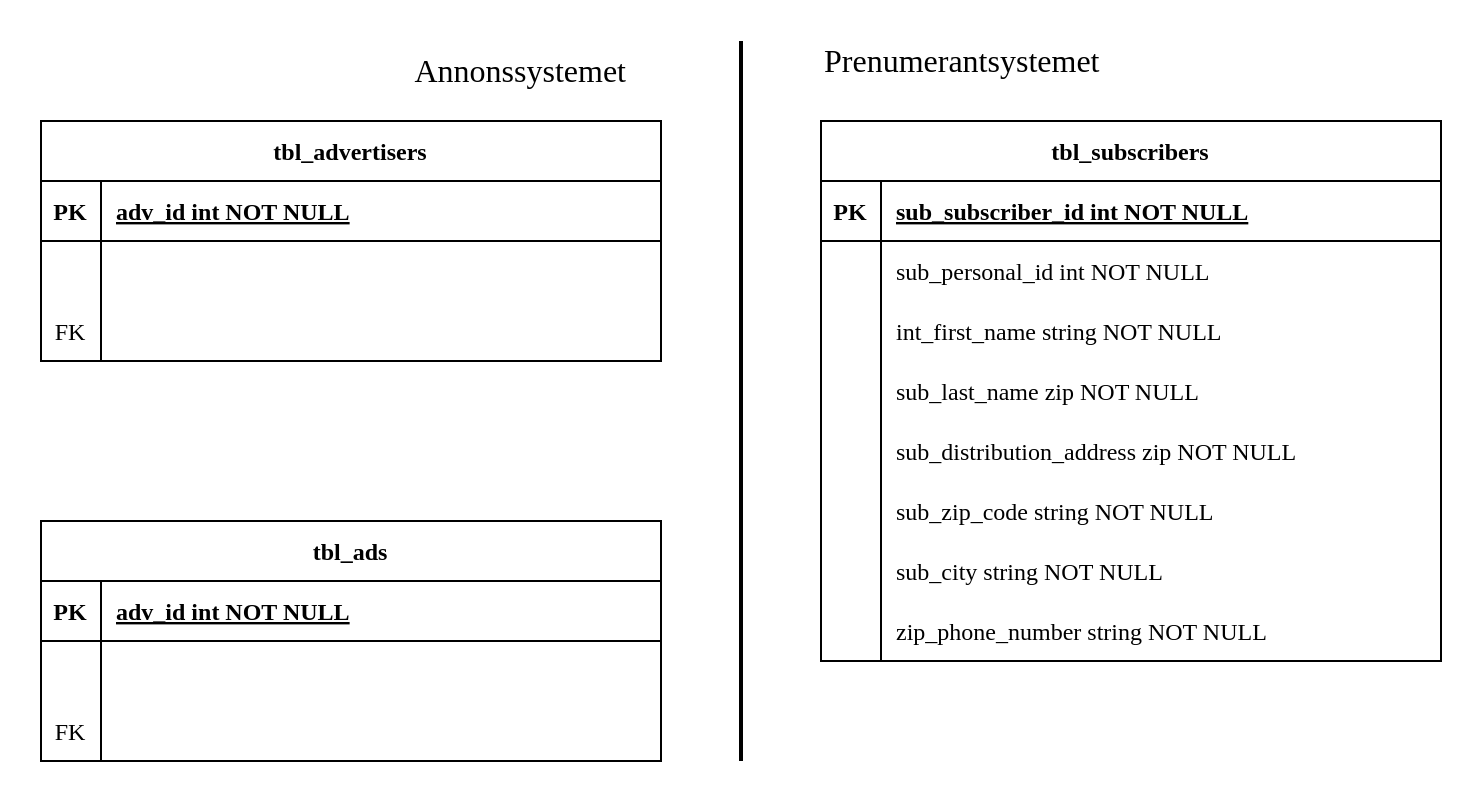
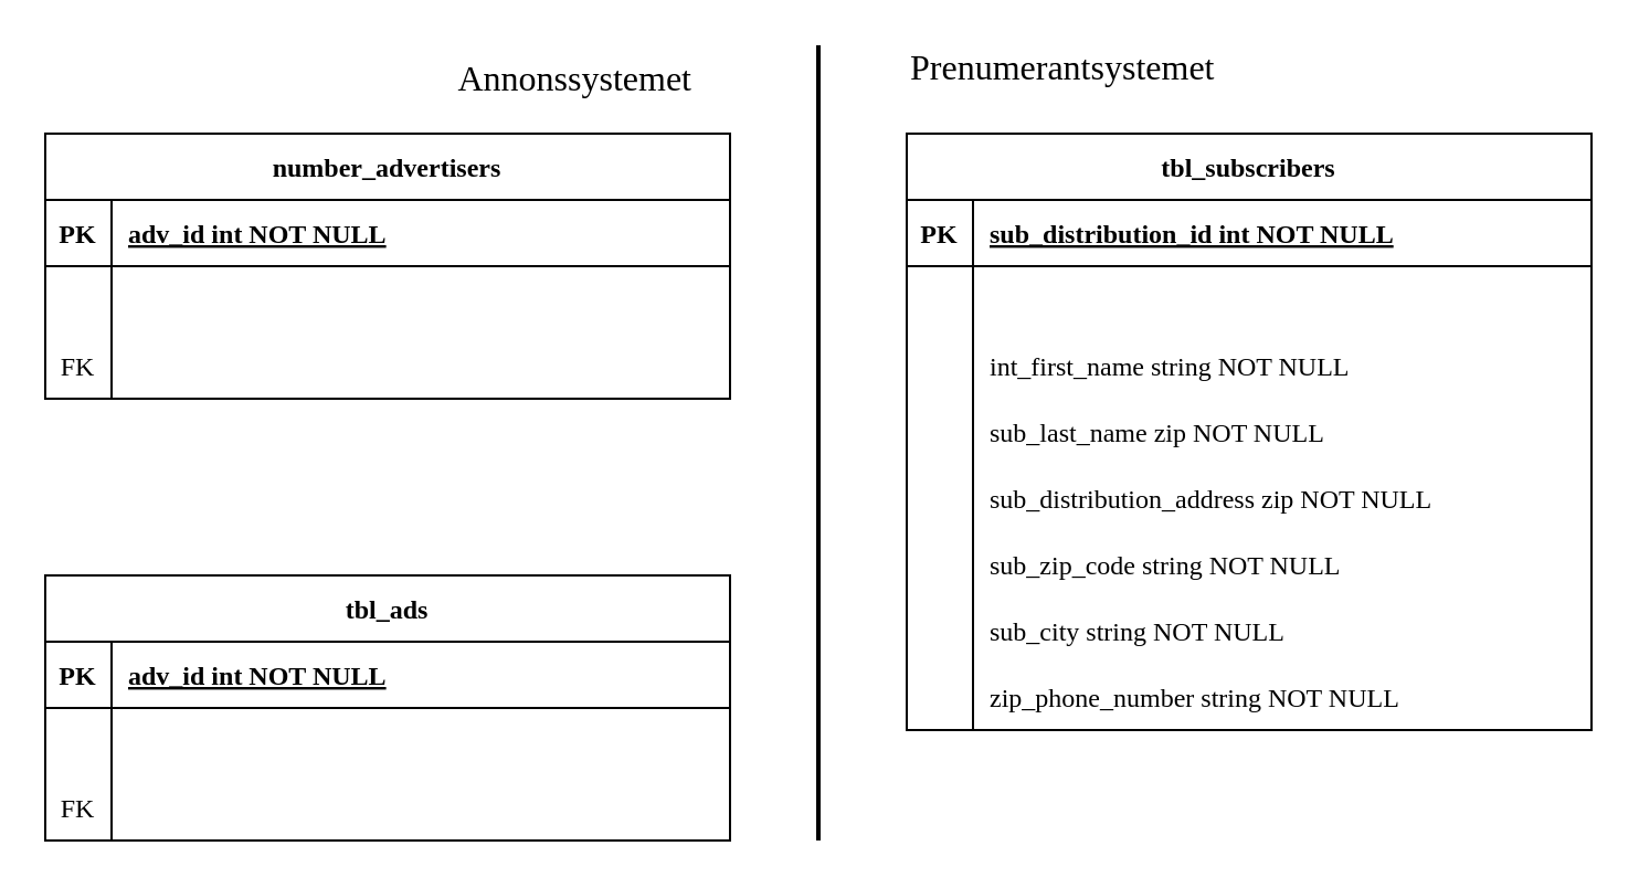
  <mxCell id="0" />
  <mxCell id="1" parent="0" />
  <mxCell id="2" value="tbl_subscribers" style="shape=table;startSize=30;container=1;collapsible=1;childLayout=tableLayout;fixedRows=1;rowLines=0;fontStyle=1;align=center;resizeLast=1;fontFamily=Garamond;" parent="1" vertex="1"><mxGeometry x="410" y="60" width="310" height="270" as="geometry" /></mxCell>
  <mxCell id="3" value="" style="shape=partialRectangle;collapsible=0;dropTarget=0;pointerEvents=0;fillColor=none;points=[[0,0.5],[1,0.5]];portConstraint=eastwest;top=0;left=0;right=0;bottom=1;fontFamily=Garamond;" parent="2" vertex="1"><mxGeometry y="30" width="310" height="30" as="geometry" /></mxCell>
  <mxCell id="4" value="PK" style="shape=partialRectangle;overflow=hidden;connectable=0;fillColor=none;top=0;left=0;bottom=0;right=0;fontStyle=1;fontFamily=Garamond;" parent="3" vertex="1"><mxGeometry width="30" height="30" as="geometry" /></mxCell>
- <mxCell id="5" value="sub_subscriber_id int NOT NULL " style="shape=partialRectangle;overflow=hidden;connectable=0;fillColor=none;top=0;left=0;bottom=0;right=0;align=left;spacingLeft=6;fontStyle=5;fontFamily=Garamond;" parent="3" vertex="1"><mxGeometry x="30" width="280" height="30" as="geometry" /></mxCell>
+ <mxCell id="5" value="sub_distribution_id int NOT NULL " style="shape=partialRectangle;overflow=hidden;connectable=0;fillColor=none;top=0;left=0;bottom=0;right=0;align=left;spacingLeft=6;fontStyle=5;fontFamily=Garamond;" parent="3" vertex="1"><mxGeometry x="30" width="280" height="30" as="geometry" /></mxCell>
  <mxCell id="6" value="" style="shape=partialRectangle;collapsible=0;dropTarget=0;pointerEvents=0;fillColor=none;points=[[0,0.5],[1,0.5]];portConstraint=eastwest;top=0;left=0;right=0;bottom=0;fontFamily=Garamond;" parent="2" vertex="1"><mxGeometry y="60" width="310" height="30" as="geometry" /></mxCell>
  <mxCell id="7" value="" style="shape=partialRectangle;overflow=hidden;connectable=0;fillColor=none;top=0;left=0;bottom=0;right=0;fontFamily=Garamond;" parent="6" vertex="1"><mxGeometry width="30" height="30" as="geometry" /></mxCell>
- <mxCell id="8" value="sub_personal_id int NOT NULL" style="shape=partialRectangle;overflow=hidden;connectable=0;fillColor=none;top=0;left=0;bottom=0;right=0;align=left;spacingLeft=6;fontFamily=Garamond;" parent="6" vertex="1"><mxGeometry x="30" width="280" height="30" as="geometry" /></mxCell>
  <mxCell id="9" value="" style="shape=partialRectangle;collapsible=0;dropTarget=0;pointerEvents=0;fillColor=none;points=[[0,0.5],[1,0.5]];portConstraint=eastwest;top=0;left=0;right=0;bottom=0;fontFamily=Garamond;" parent="2" vertex="1"><mxGeometry y="90" width="310" height="30" as="geometry" /></mxCell>
  <mxCell id="10" value="" style="shape=partialRectangle;overflow=hidden;connectable=0;fillColor=none;top=0;left=0;bottom=0;right=0;fontFamily=Garamond;" parent="9" vertex="1"><mxGeometry width="30" height="30" as="geometry" /></mxCell>
  <mxCell id="11" value="int_first_name string NOT NULL" style="shape=partialRectangle;overflow=hidden;connectable=0;fillColor=none;top=0;left=0;bottom=0;right=0;align=left;spacingLeft=6;fontFamily=Garamond;" parent="9" vertex="1"><mxGeometry x="30" width="280" height="30" as="geometry" /></mxCell>
  <mxCell id="12" value="" style="shape=partialRectangle;collapsible=0;dropTarget=0;pointerEvents=0;fillColor=none;points=[[0,0.5],[1,0.5]];portConstraint=eastwest;top=0;left=0;right=0;bottom=0;fontFamily=Garamond;" vertex="1" parent="2"><mxGeometry y="120" width="310" height="30" as="geometry" /></mxCell>
  <mxCell id="13" value="" style="shape=partialRectangle;overflow=hidden;connectable=0;fillColor=none;top=0;left=0;bottom=0;right=0;fontFamily=Garamond;" vertex="1" parent="12"><mxGeometry width="30" height="30" as="geometry" /></mxCell>
  <mxCell id="14" value="sub_last_name zip NOT NULL" style="shape=partialRectangle;overflow=hidden;connectable=0;fillColor=none;top=0;left=0;bottom=0;right=0;align=left;spacingLeft=6;fontFamily=Garamond;" vertex="1" parent="12"><mxGeometry x="30" width="280" height="30" as="geometry" /></mxCell>
  <mxCell id="15" value="" style="shape=partialRectangle;collapsible=0;dropTarget=0;pointerEvents=0;fillColor=none;points=[[0,0.5],[1,0.5]];portConstraint=eastwest;top=0;left=0;right=0;bottom=0;fontFamily=Garamond;" vertex="1" parent="2"><mxGeometry y="150" width="310" height="30" as="geometry" /></mxCell>
  <mxCell id="16" value="" style="shape=partialRectangle;overflow=hidden;connectable=0;fillColor=none;top=0;left=0;bottom=0;right=0;fontFamily=Garamond;" vertex="1" parent="15"><mxGeometry width="30" height="30" as="geometry" /></mxCell>
  <mxCell id="17" value="sub_distribution_address zip NOT NULL" style="shape=partialRectangle;overflow=hidden;connectable=0;fillColor=none;top=0;left=0;bottom=0;right=0;align=left;spacingLeft=6;fontFamily=Garamond;" vertex="1" parent="15"><mxGeometry x="30" width="280" height="30" as="geometry" /></mxCell>
  <mxCell id="18" value="" style="shape=partialRectangle;collapsible=0;dropTarget=0;pointerEvents=0;fillColor=none;points=[[0,0.5],[1,0.5]];portConstraint=eastwest;top=0;left=0;right=0;bottom=0;fontFamily=Garamond;" vertex="1" parent="2"><mxGeometry y="180" width="310" height="30" as="geometry" /></mxCell>
  <mxCell id="19" value="" style="shape=partialRectangle;overflow=hidden;connectable=0;fillColor=none;top=0;left=0;bottom=0;right=0;fontFamily=Garamond;" vertex="1" parent="18"><mxGeometry width="30" height="30" as="geometry" /></mxCell>
  <mxCell id="20" value="sub_zip_code string NOT NULL" style="shape=partialRectangle;overflow=hidden;connectable=0;fillColor=none;top=0;left=0;bottom=0;right=0;align=left;spacingLeft=6;fontFamily=Garamond;" vertex="1" parent="18"><mxGeometry x="30" width="280" height="30" as="geometry" /></mxCell>
  <mxCell id="21" value="" style="shape=partialRectangle;collapsible=0;dropTarget=0;pointerEvents=0;fillColor=none;points=[[0,0.5],[1,0.5]];portConstraint=eastwest;top=0;left=0;right=0;bottom=0;fontFamily=Garamond;" vertex="1" parent="2"><mxGeometry y="210" width="310" height="30" as="geometry" /></mxCell>
  <mxCell id="22" value="" style="shape=partialRectangle;overflow=hidden;connectable=0;fillColor=none;top=0;left=0;bottom=0;right=0;fontFamily=Garamond;" vertex="1" parent="21"><mxGeometry width="30" height="30" as="geometry" /></mxCell>
  <mxCell id="23" value="sub_city string NOT NULL" style="shape=partialRectangle;overflow=hidden;connectable=0;fillColor=none;top=0;left=0;bottom=0;right=0;align=left;spacingLeft=6;fontFamily=Garamond;" vertex="1" parent="21"><mxGeometry x="30" width="280" height="30" as="geometry" /></mxCell>
  <mxCell id="24" value="" style="shape=partialRectangle;collapsible=0;dropTarget=0;pointerEvents=0;fillColor=none;points=[[0,0.5],[1,0.5]];portConstraint=eastwest;top=0;left=0;right=0;bottom=0;fontFamily=Garamond;" vertex="1" parent="2"><mxGeometry y="240" width="310" height="30" as="geometry" /></mxCell>
  <mxCell id="25" value="" style="shape=partialRectangle;overflow=hidden;connectable=0;fillColor=none;top=0;left=0;bottom=0;right=0;fontFamily=Garamond;" vertex="1" parent="24"><mxGeometry width="30" height="30" as="geometry" /></mxCell>
  <mxCell id="26" value="zip_phone_number string NOT NULL" style="shape=partialRectangle;overflow=hidden;connectable=0;fillColor=none;top=0;left=0;bottom=0;right=0;align=left;spacingLeft=6;fontFamily=Garamond;" vertex="1" parent="24"><mxGeometry x="30" width="280" height="30" as="geometry" /></mxCell>
  <mxCell id="27" value="" style="endArrow=none;html=1;strokeWidth=2;fontFamily=Garamond;" edge="1" parent="1"><mxGeometry width="50" height="50" relative="1" as="geometry"><mxPoint x="370" y="380" as="sourcePoint" /><mxPoint x="370" y="20" as="targetPoint" /></mxGeometry></mxCell>
  <mxCell id="28" value="Prenumerantsystemet" style="text;html=1;strokeColor=none;fillColor=none;align=left;verticalAlign=middle;whiteSpace=wrap;rounded=0;fontSize=16;fontFamily=Garamond;" vertex="1" parent="1"><mxGeometry x="410" y="20" width="180" height="20" as="geometry" /></mxCell>
  <mxCell id="29" value="Annonssystemet" style="text;html=1;strokeColor=none;fillColor=none;align=right;verticalAlign=middle;whiteSpace=wrap;rounded=0;fontSize=16;fontFamily=Garamond;" vertex="1" parent="1"><mxGeometry x="135" y="25" width="180" height="20" as="geometry" /></mxCell>
- <mxCell id="30" value="tbl_advertisers" style="shape=table;startSize=30;container=1;collapsible=1;childLayout=tableLayout;fixedRows=1;rowLines=0;fontStyle=1;align=center;resizeLast=1;fontFamily=Garamond;" vertex="1" parent="1"><mxGeometry x="20" y="60" width="310" height="120" as="geometry" /></mxCell>
+ <mxCell id="30" value="number_advertisers" style="shape=table;startSize=30;container=1;collapsible=1;childLayout=tableLayout;fixedRows=1;rowLines=0;fontStyle=1;align=center;resizeLast=1;fontFamily=Garamond;" vertex="1" parent="1"><mxGeometry x="20" y="60" width="310" height="120" as="geometry" /></mxCell>
  <mxCell id="31" value="" style="shape=partialRectangle;collapsible=0;dropTarget=0;pointerEvents=0;fillColor=none;points=[[0,0.5],[1,0.5]];portConstraint=eastwest;top=0;left=0;right=0;bottom=1;fontFamily=Garamond;" vertex="1" parent="30"><mxGeometry y="30" width="310" height="30" as="geometry" /></mxCell>
  <mxCell id="32" value="PK" style="shape=partialRectangle;overflow=hidden;connectable=0;fillColor=none;top=0;left=0;bottom=0;right=0;fontStyle=1;fontFamily=Garamond;" vertex="1" parent="31"><mxGeometry width="30" height="30" as="geometry" /></mxCell>
  <mxCell id="33" value="adv_id int NOT NULL " style="shape=partialRectangle;overflow=hidden;connectable=0;fillColor=none;top=0;left=0;bottom=0;right=0;align=left;spacingLeft=6;fontStyle=5;fontFamily=Garamond;" vertex="1" parent="31"><mxGeometry x="30" width="280" height="30" as="geometry" /></mxCell>
  <mxCell id="34" value="" style="shape=partialRectangle;collapsible=0;dropTarget=0;pointerEvents=0;fillColor=none;points=[[0,0.5],[1,0.5]];portConstraint=eastwest;top=0;left=0;right=0;bottom=0;fontFamily=Garamond;" vertex="1" parent="30"><mxGeometry y="60" width="310" height="30" as="geometry" /></mxCell>
  <mxCell id="35" value="" style="shape=partialRectangle;overflow=hidden;connectable=0;fillColor=none;top=0;left=0;bottom=0;right=0;fontFamily=Garamond;" vertex="1" parent="34"><mxGeometry width="30" height="30" as="geometry" /></mxCell>
  <mxCell id="36" value="" style="shape=partialRectangle;overflow=hidden;connectable=0;fillColor=none;top=0;left=0;bottom=0;right=0;align=left;spacingLeft=6;fontFamily=Garamond;" vertex="1" parent="34"><mxGeometry x="30" width="280" height="30" as="geometry" /></mxCell>
  <mxCell id="37" value="" style="shape=partialRectangle;collapsible=0;dropTarget=0;pointerEvents=0;fillColor=none;points=[[0,0.5],[1,0.5]];portConstraint=eastwest;top=0;left=0;right=0;bottom=0;fontFamily=Garamond;" vertex="1" parent="30"><mxGeometry y="90" width="310" height="30" as="geometry" /></mxCell>
  <mxCell id="38" value="FK" style="shape=partialRectangle;overflow=hidden;connectable=0;fillColor=none;top=0;left=0;bottom=0;right=0;fontFamily=Garamond;" vertex="1" parent="37"><mxGeometry width="30" height="30" as="geometry" /></mxCell>
  <mxCell id="39" value="" style="shape=partialRectangle;overflow=hidden;connectable=0;fillColor=none;top=0;left=0;bottom=0;right=0;align=left;spacingLeft=6;fontFamily=Garamond;" vertex="1" parent="37"><mxGeometry x="30" width="280" height="30" as="geometry" /></mxCell>
  <mxCell id="40" value="tbl_ads" style="shape=table;startSize=30;container=1;collapsible=1;childLayout=tableLayout;fixedRows=1;rowLines=0;fontStyle=1;align=center;resizeLast=1;fontFamily=Garamond;" vertex="1" parent="1"><mxGeometry x="20" y="260" width="310" height="120" as="geometry" /></mxCell>
  <mxCell id="41" value="" style="shape=partialRectangle;collapsible=0;dropTarget=0;pointerEvents=0;fillColor=none;points=[[0,0.5],[1,0.5]];portConstraint=eastwest;top=0;left=0;right=0;bottom=1;fontFamily=Garamond;" vertex="1" parent="40"><mxGeometry y="30" width="310" height="30" as="geometry" /></mxCell>
  <mxCell id="42" value="PK" style="shape=partialRectangle;overflow=hidden;connectable=0;fillColor=none;top=0;left=0;bottom=0;right=0;fontStyle=1;fontFamily=Garamond;" vertex="1" parent="41"><mxGeometry width="30" height="30" as="geometry" /></mxCell>
  <mxCell id="43" value="adv_id int NOT NULL " style="shape=partialRectangle;overflow=hidden;connectable=0;fillColor=none;top=0;left=0;bottom=0;right=0;align=left;spacingLeft=6;fontStyle=5;fontFamily=Garamond;" vertex="1" parent="41"><mxGeometry x="30" width="280" height="30" as="geometry" /></mxCell>
  <mxCell id="44" value="" style="shape=partialRectangle;collapsible=0;dropTarget=0;pointerEvents=0;fillColor=none;points=[[0,0.5],[1,0.5]];portConstraint=eastwest;top=0;left=0;right=0;bottom=0;fontFamily=Garamond;" vertex="1" parent="40"><mxGeometry y="60" width="310" height="30" as="geometry" /></mxCell>
  <mxCell id="45" value="" style="shape=partialRectangle;overflow=hidden;connectable=0;fillColor=none;top=0;left=0;bottom=0;right=0;fontFamily=Garamond;" vertex="1" parent="44"><mxGeometry width="30" height="30" as="geometry" /></mxCell>
  <mxCell id="46" value="" style="shape=partialRectangle;overflow=hidden;connectable=0;fillColor=none;top=0;left=0;bottom=0;right=0;align=left;spacingLeft=6;fontFamily=Garamond;" vertex="1" parent="44"><mxGeometry x="30" width="280" height="30" as="geometry" /></mxCell>
  <mxCell id="47" value="" style="shape=partialRectangle;collapsible=0;dropTarget=0;pointerEvents=0;fillColor=none;points=[[0,0.5],[1,0.5]];portConstraint=eastwest;top=0;left=0;right=0;bottom=0;fontFamily=Garamond;" vertex="1" parent="40"><mxGeometry y="90" width="310" height="30" as="geometry" /></mxCell>
  <mxCell id="48" value="FK" style="shape=partialRectangle;overflow=hidden;connectable=0;fillColor=none;top=0;left=0;bottom=0;right=0;fontFamily=Garamond;" vertex="1" parent="47"><mxGeometry width="30" height="30" as="geometry" /></mxCell>
  <mxCell id="49" value="" style="shape=partialRectangle;overflow=hidden;connectable=0;fillColor=none;top=0;left=0;bottom=0;right=0;align=left;spacingLeft=6;fontFamily=Garamond;" vertex="1" parent="47"><mxGeometry x="30" width="280" height="30" as="geometry" /></mxCell>
